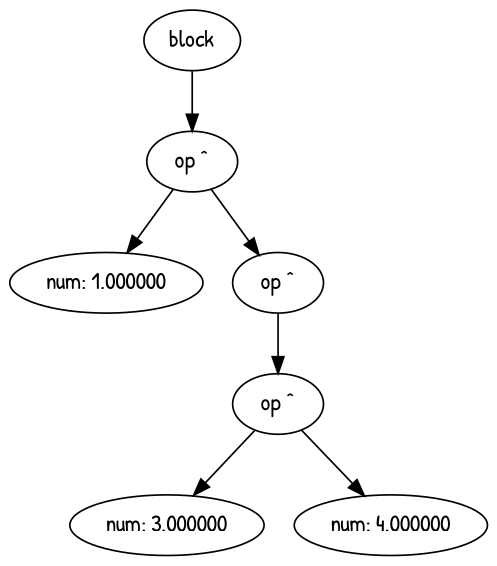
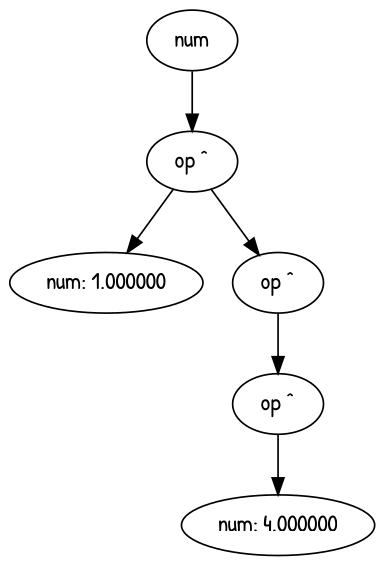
  digraph {
    fontname="Patrick Hand"
    node [fontname="Patrick Hand"]
    edge [fontname="Patrick Hand"]
-   n1 [label=block]
+   n1 [label=num]
    n2 [label="op ^"]
    n3 [label="num: 1.000000"]
    n4 [label="op ^"]
    n5 [label="op ^"]
-   n6 [label="num: 3.000000"]
    n7 [label="num: 4.000000"]
    n1 -> n2
    n2 -> n3
    n2 -> n4
    n4 -> n5
-   n5 -> n6
    n5 -> n7
  }
